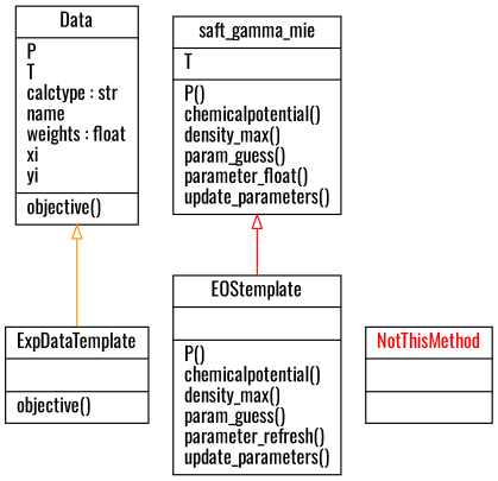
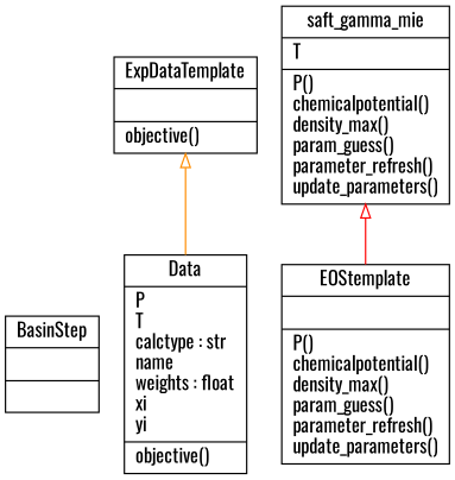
  digraph {
    fontname=Oswald
    rankdir=BT
    node [fontname=Oswald shape=record]
    edge [arrowhead=empty arrowtail=none fontname=Oswald]
+   n1 [label="{BasinStep|\l|}"]
    n2 [label="{Data|P\lT\lcalctype : str\lname\lweights : float\lxi\lyi\l|objective()\l}"]
    n3 [label="{ExpDataTemplate|\l|objective()\l}"]
    n4 [label="{EOStemplate|\l|P()\lchemicalpotential()\ldensity_max()\lparam_guess()\lparameter_refresh()\lupdate_parameters()\l}"]
-   n5 [label="{saft_gamma_mie|T\l|P()\lchemicalpotential()\ldensity_max()\lparam_guess()\lparameter_float()\lupdate_parameters()\l}"]
-   n6 [fontcolor=red label="{NotThisMethod|\l|}"]
-   n3 -> n2 [color=darkorange]
+   n5 [label="{saft_gamma_mie|T\l|P()\lchemicalpotential()\ldensity_max()\lparam_guess()\lparameter_refresh()\lupdate_parameters()\l}"]
+   n2 -> n3 [color=darkorange]
    n4 -> n5 [color=red]
  }
